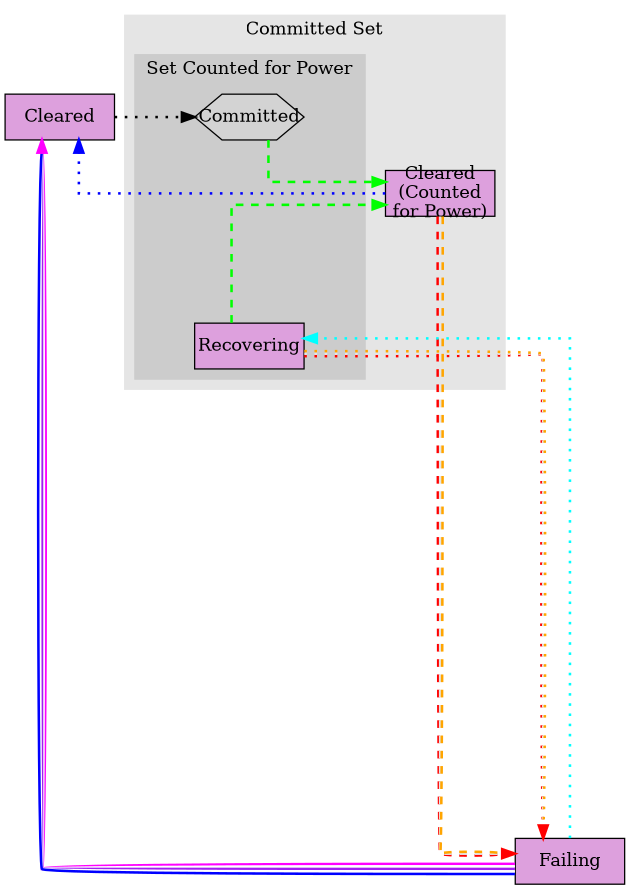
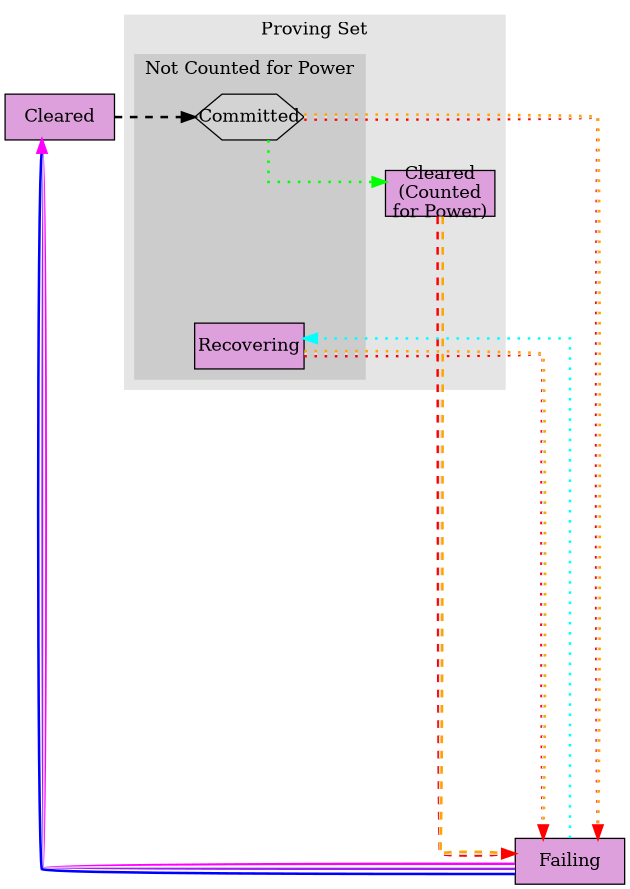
  digraph {
    Compound=true
    nodesep=2
    rankdir=LR
    ranksep=0.2
    splines=ortho
    node [fillcolor=plum fixedsize=true shape=box style=filled]
    edge [color="red:gray90:orange" penwidth=2 style=dashed]
    Committed [fillcolor=lightgrey shape=hexagon width=1.2]
    Recovering [width=1.2]
    n3 [label="Cleared\n(Counted\nfor Power)" width=1.2]
    Failing [width=1.2]
    Cleared [width=1.2]
    subgraph cluster_1 {
      color=grey90
-     label="Committed Set"
+     label="Proving Set"
      style=filled
      n3
      subgraph cluster_2 {
        color=grey80
-       label="Set Counted for Power"
+       label="Not Counted for Power"
        style=filled
        Committed
        Recovering
      }
    }
-   Committed -> n3 [color=green]
-   Recovering -> n3 [color=green]
+   Committed -> n3 [color=green style=dotted]
+   Committed -> Failing [style=dotted]
    Recovering -> Failing [style=dotted]
    n3 -> Failing
-   n3 -> Cleared [color=blue constraint=false style=dotted]
    Failing -> Recovering [color=cyan constraint=false style=dotted]
    Failing -> Cleared [color="magenta:white:purple:white:blue" constraint=false style=bold]
-   Cleared -> Committed [color=black style=dotted]
+   Cleared -> Committed [color=black]
  }
